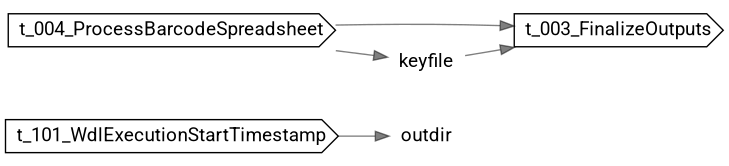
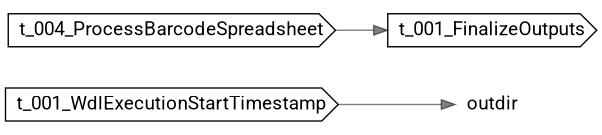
  digraph {
    compound=true
    rankdir=LR
    node [fontname=Roboto shape=cds]
    edge [color="#00000080"]
-   n1 [label=t_101_WdlExecutionStartTimestamp]
+   n1 [label=t_001_WdlExecutionStartTimestamp]
    n2 [label=outdir shape=plaintext]
-   n3 [label=t_003_FinalizeOutputs]
+   n3 [label=t_001_FinalizeOutputs]
    n4 [label=t_004_ProcessBarcodeSpreadsheet]
-   n5 [label=keyfile shape=plaintext]
    n1 -> n2
    n4 -> n3
-   n4 -> n5
-   n5 -> n3
  }
